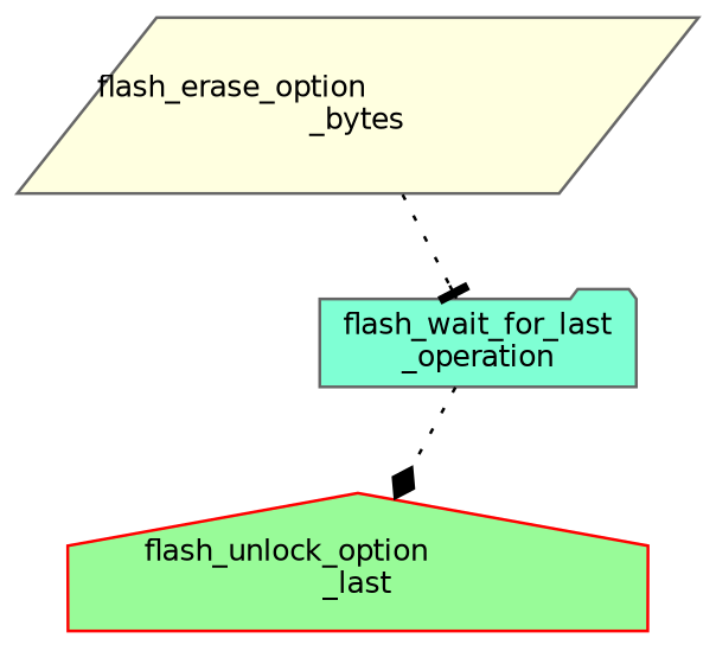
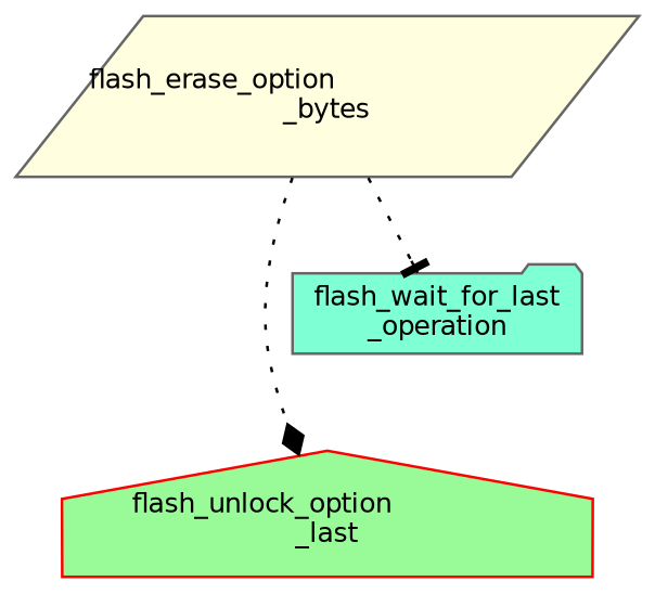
  digraph {
    rankdir=TB
    node [color=gray40 fontname=Helvetica fontsize=10 style=filled]
    edge [color=black fontname=Helvetica fontsize=10 labelfontname=Helvetica labelfontsize=10 style=dotted]
    n1 [fillcolor=lightyellow fontcolor=black height=0.2 label="flash_erase_option\l_bytes" shape=parallelogram width=0.4]
    n2 [color=red fillcolor=palegreen height=0.2 label="flash_unlock_option\l_last" shape=house width=0.4]
    n3 [fillcolor=aquamarine height=0.2 label="flash_wait_for_last\l_operation" shape=folder width=0.4]
-   n3 -> n2 [arrowhead=diamond]
+   n1 -> n2 [arrowhead=diamond]
    n1 -> n3 [arrowhead=tee]
  }
